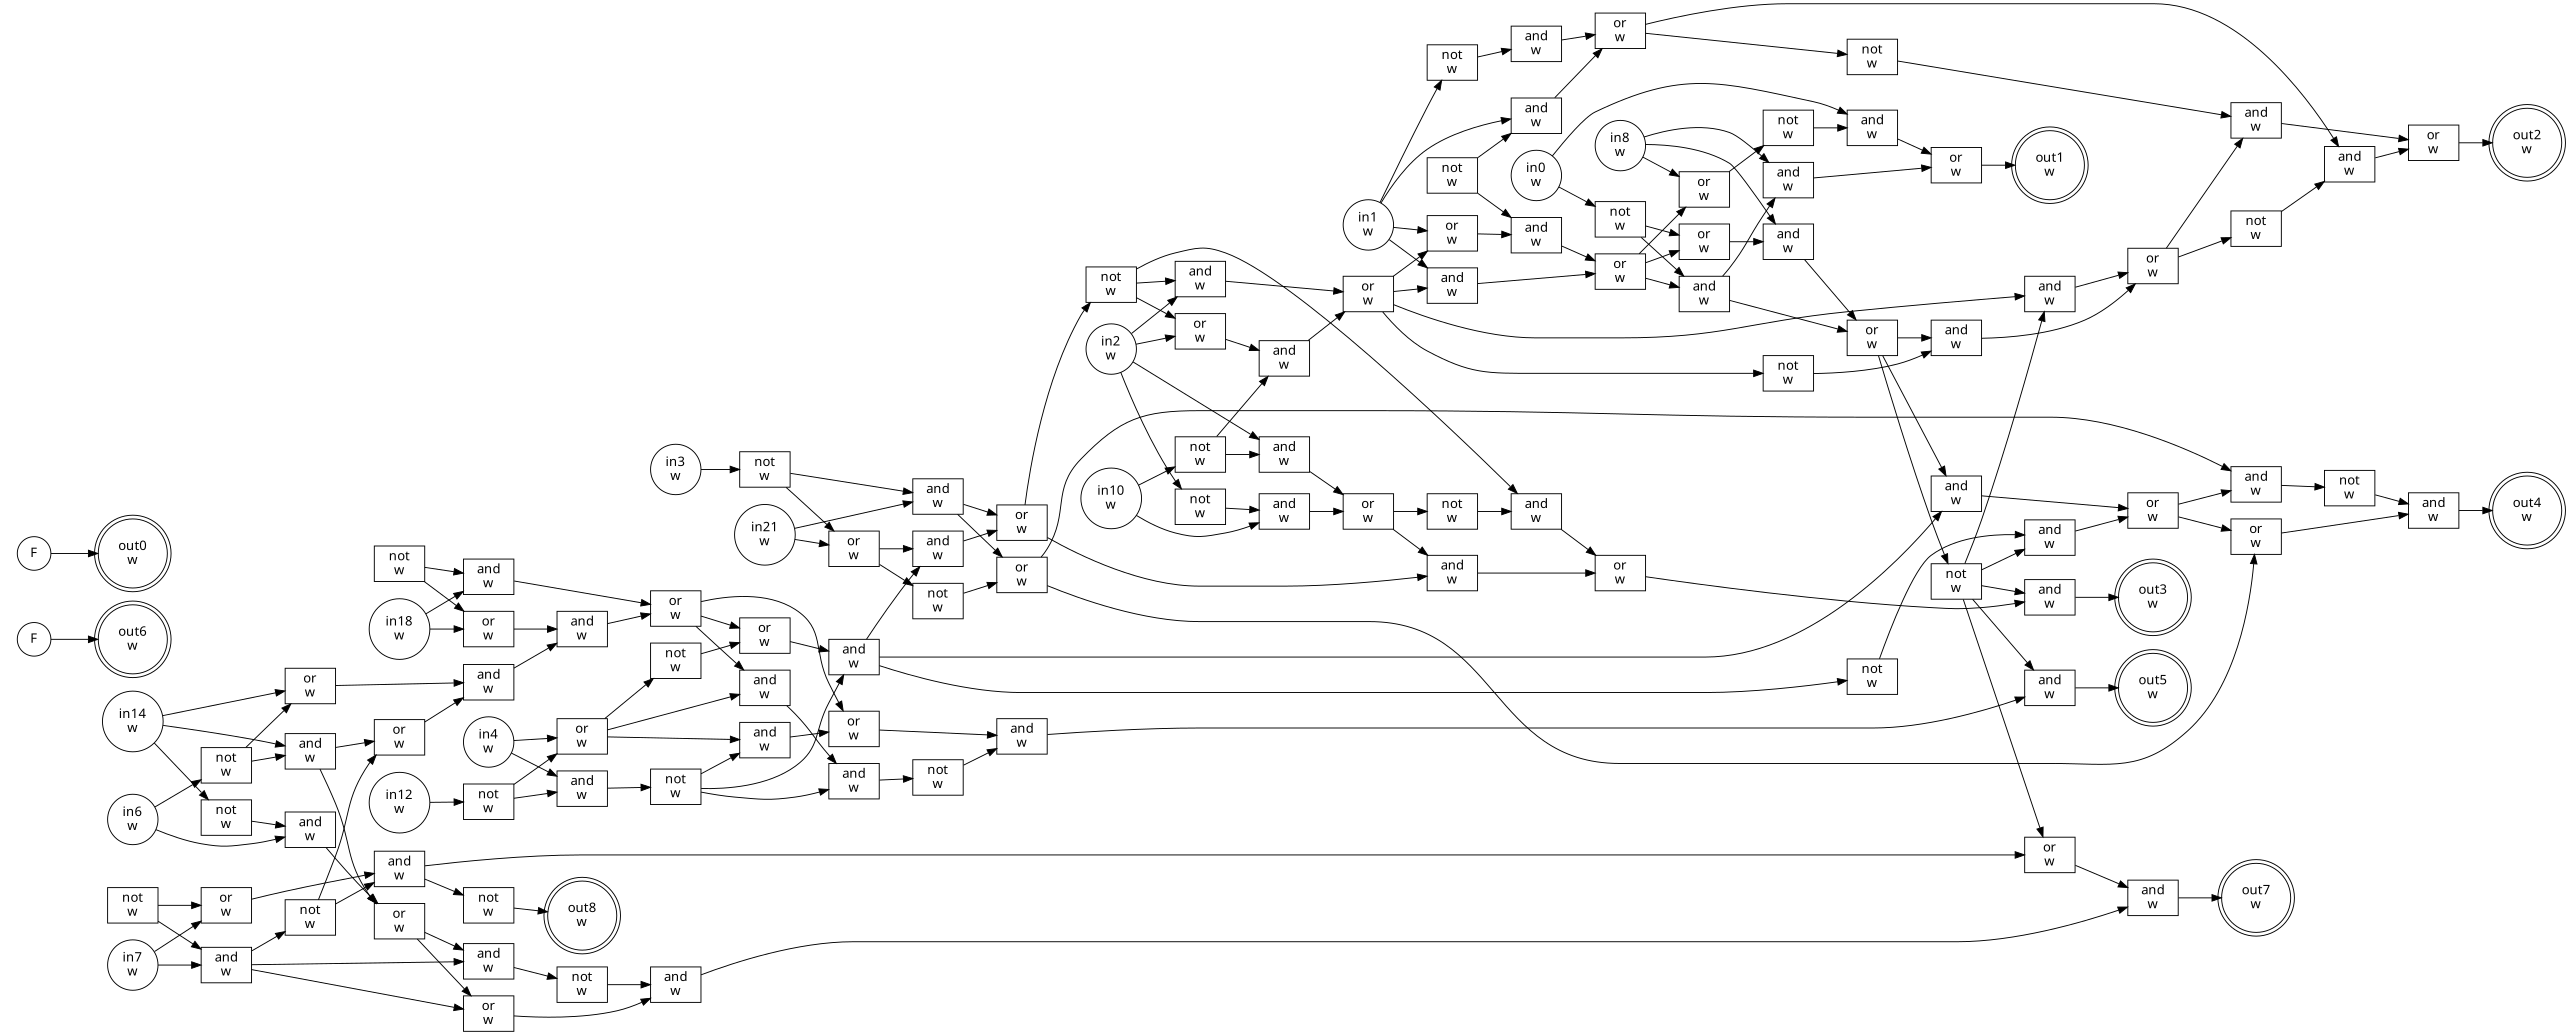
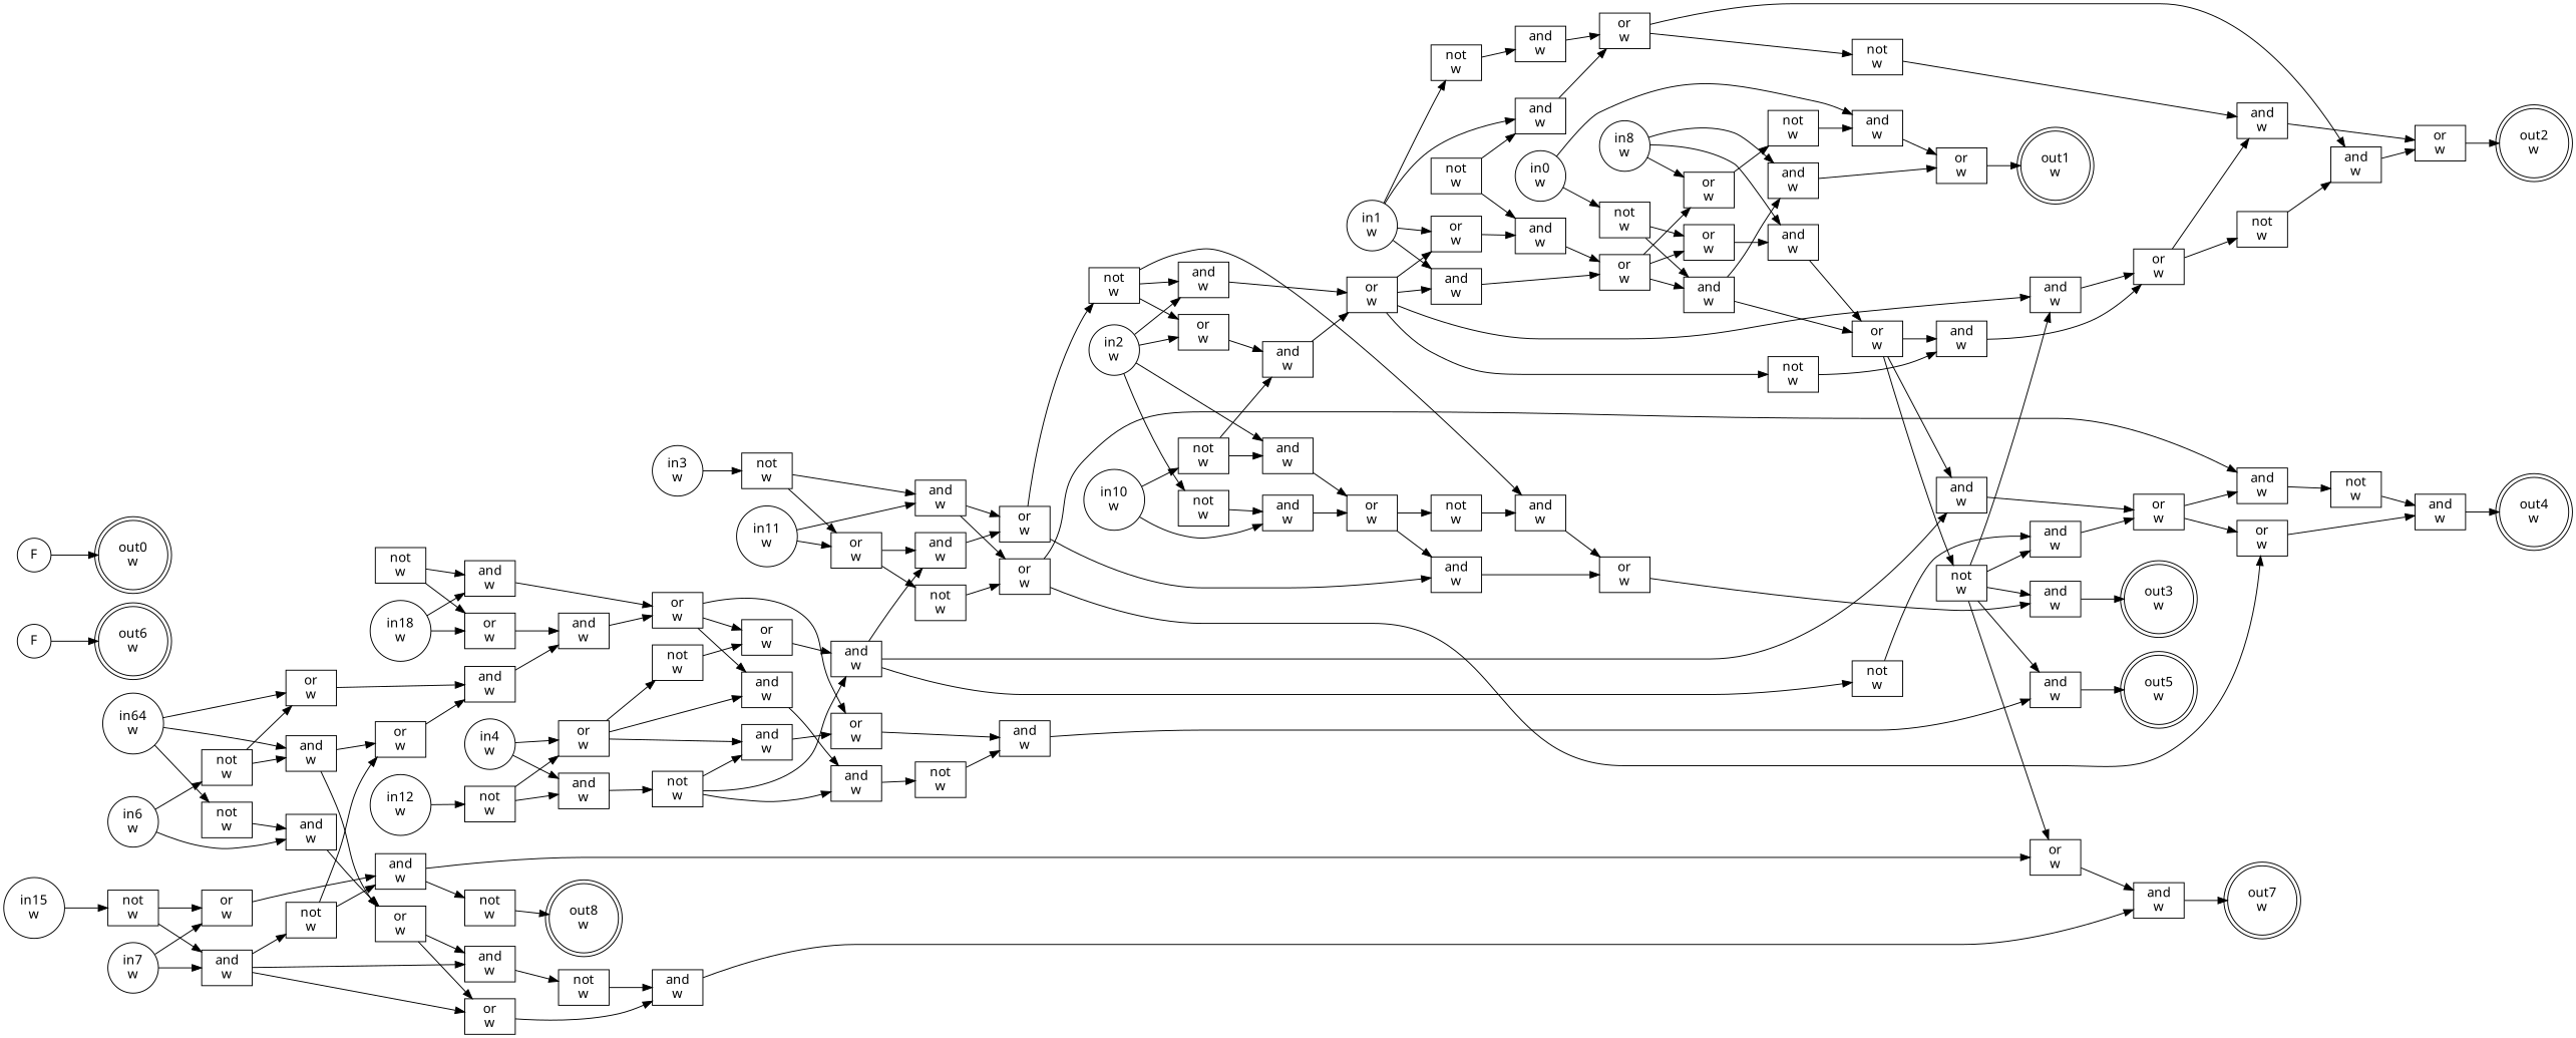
  digraph {
    rankdir=LR
    node [fillcolor=white fontname=geneva shape=rect style=filled]
    edge [fontcolor=forestgreen fontname=Geneva]
    n1 [label="in0\nw" shape=circle]
    n2 [label="and\nw"]
    n3 [label="not\nw"]
    n4 [label="or\nw"]
    n5 [label="or\nw"]
    n6 [label="and\nw"]
    n7 [label="in1\nw" shape=circle]
    n8 [label="or\nw"]
    n9 [label="and\nw"]
    n10 [label="and\nw"]
    n11 [label="not\nw"]
    n12 [label="and\nw"]
    n13 [label="or\nw"]
    n14 [label="or\nw"]
    n15 [label="and\nw"]
    n16 [label="in2\nw" shape=circle]
    n17 [label="or\nw"]
    n18 [label="and\nw"]
    n19 [label="and\nw"]
    n20 [label="not\nw"]
    n21 [label="and\nw"]
    n22 [label="or\nw"]
    n23 [label="or\nw"]
    n24 [label="and\nw"]
    n25 [label="in3\nw" shape=circle]
    n26 [label="not\nw"]
    n27 [label="and\nw"]
    n28 [label="or\nw"]
    n29 [label="in4\nw" shape=circle]
    n30 [label="or\nw"]
    n31 [label="and\nw"]
    n32 [label="and\nw"]
    n33 [label="not\nw"]
    n34 [label="and\nw"]
    n35 [label="not\nw"]
    n36 [label="not\nw"]
    n37 [label="or\nw"]
    n38 [label="and\nw"]
    n39 [label="in6\nw" shape=circle]
    n40 [label="and\nw"]
    n41 [label="not\nw"]
    n42 [label="or\nw"]
    n43 [label="and\nw"]
    n44 [label="or\nw"]
    n45 [label="in7\nw" shape=circle]
    n46 [label="or\nw"]
    n47 [label="and\nw"]
    n48 [label="and\nw"]
    n49 [label="not\nw"]
    n50 [label="and\nw"]
    n51 [label="or\nw"]
    n52 [label="in8\nw" shape=circle]
    n53 [label="or\nw"]
    n54 [label="and\nw"]
    n55 [label="and\nw"]
    n56 [label="not\nw"]
    n57 [label="or\nw"]
    n58 [label="not\nw"]
    n59 [label="in10\nw" shape=circle]
    n60 [label="not\nw"]
-   n61 [label="in21\nw" shape=circle]
+   n61 [label="in11\nw" shape=circle]
    n62 [label="or\nw"]
    n63 [label="or\nw"]
    n64 [label="and\nw"]
    n65 [label="not\nw"]
    n66 [label="in12\nw" shape=circle]
    n67 [label="not\nw"]
    n68 [label="in18\nw" shape=circle]
    n69 [label="and\nw"]
    n70 [label="or\nw"]
-   n71 [label="in14\nw" shape=circle]
+   n71 [label="in64\nw" shape=circle]
    n72 [label="not\nw"]
    n73 [label="or\nw"]
    n74 [label="and\nw"]
+   n75 [label="in15\nw" shape=circle]
    n76 [label="not\nw"]
    n77 [label=F shape=circle]
    n78 [label="out6\nw" shape=doublecircle]
    n79 [label=F shape=circle]
    n80 [label="out0\nw" shape=doublecircle]
    n81 [label="not\nw"]
    n82 [label="or\nw"]
    n83 [label="not\nw"]
    n84 [label="and\nw"]
    n85 [label="out8\nw" shape=doublecircle]
    n86 [label="and\nw"]
    n87 [label="out7\nw" shape=doublecircle]
    n88 [label="or\nw"]
    n89 [label="or\nw"]
    n90 [label="and\nw"]
    n91 [label="and\nw"]
    n92 [label="and\nw"]
    n93 [label="not\nw"]
    n94 [label="not\nw"]
    n95 [label="and\nw"]
    n96 [label="and\nw"]
    n97 [label="or\nw"]
    n98 [label="and\nw"]
    n99 [label="out5\nw" shape=doublecircle]
    n100 [label="not\nw"]
    n101 [label="and\nw"]
    n102 [label="and\nw"]
    n103 [label="or\nw"]
    n104 [label="and\nw"]
    n105 [label="or\nw"]
    n106 [label="not\nw"]
    n107 [label="and\nw"]
    n108 [label="not\nw"]
    n109 [label="and\nw"]
    n110 [label="and\nw"]
    n111 [label="or\nw"]
    n112 [label="not\nw"]
    n113 [label="and\nw"]
    n114 [label="out3\nw" shape=doublecircle]
    n115 [label="not\nw"]
    n116 [label="and\nw"]
    n117 [label="and\nw"]
    n118 [label="or\nw"]
    n119 [label="out1\nw" shape=doublecircle]
    n120 [label="not\nw"]
    n121 [label="not\nw"]
    n122 [label="out4\nw" shape=doublecircle]
    n123 [label="out2\nw" shape=doublecircle]
    n1 -> n2
    n1 -> n3
    n2 -> n4
    n3 -> n5
    n3 -> n6
    n4 -> n119
    n5 -> n54
    n6 -> n55
    n6 -> n57
    n7 -> n8
    n7 -> n9
    n7 -> n10
    n7 -> n11
    n8 -> n12
    n9 -> n13
    n10 -> n14
    n11 -> n15
    n12 -> n13
    n13 -> n5
    n13 -> n6
    n13 -> n53
    n14 -> n115
    n14 -> n116
    n15 -> n14
    n16 -> n17
    n16 -> n18
    n16 -> n19
    n16 -> n20
    n17 -> n21
    n18 -> n22
    n19 -> n23
    n20 -> n24
    n21 -> n22
    n22 -> n8
    n22 -> n9
    n22 -> n108
    n22 -> n109
    n23 -> n101
    n23 -> n112
    n24 -> n23
    n25 -> n26
    n26 -> n27
    n26 -> n28
    n27 -> n62
    n27 -> n63
    n28 -> n64
    n28 -> n65
    n29 -> n30
    n29 -> n31
    n30 -> n32
    n30 -> n33
    n30 -> n34
    n31 -> n35
    n32 -> n90
    n33 -> n88
    n34 -> n89
    n35 -> n34
    n35 -> n90
    n35 -> n91
    n36 -> n37
    n36 -> n38
    n37 -> n69
    n38 -> n70
    n39 -> n40
    n39 -> n41
    n40 -> n42
    n41 -> n43
    n41 -> n44
    n42 -> n50
    n42 -> n51
    n43 -> n42
    n43 -> n73
    n44 -> n74
    n45 -> n46
    n45 -> n47
    n46 -> n48
    n47 -> n49
    n47 -> n50
    n47 -> n51
    n48 -> n81
    n48 -> n82
    n49 -> n48
    n49 -> n73
    n50 -> n83
    n51 -> n84
    n52 -> n53
    n52 -> n54
    n52 -> n55
    n53 -> n56
    n54 -> n57
    n55 -> n4
    n56 -> n2
    n57 -> n95
    n57 -> n110
    n57 -> n120
    n58 -> n10
    n58 -> n12
    n59 -> n24
    n59 -> n60
    n60 -> n19
    n60 -> n21
    n61 -> n27
    n61 -> n28
    n62 -> n100
    n62 -> n101
    n63 -> n102
    n63 -> n103
    n64 -> n62
    n65 -> n63
    n66 -> n67
    n67 -> n30
    n67 -> n31
    n68 -> n37
    n68 -> n38
    n69 -> n70
    n70 -> n32
    n70 -> n88
    n70 -> n89
    n71 -> n43
    n71 -> n44
    n71 -> n72
    n72 -> n40
    n73 -> n74
    n74 -> n69
+   n75 -> n76
    n76 -> n46
    n76 -> n47
    n77 -> n78
    n79 -> n80
    n81 -> n85
    n82 -> n86
    n83 -> n84
    n84 -> n86
    n86 -> n87
    n88 -> n91
    n89 -> n92
    n90 -> n93
    n91 -> n64
    n91 -> n94
    n91 -> n95
    n92 -> n98
    n93 -> n92
    n94 -> n96
    n95 -> n97
    n96 -> n97
    n97 -> n102
    n97 -> n103
    n98 -> n99
    n100 -> n17
    n100 -> n18
    n100 -> n104
    n101 -> n105
    n102 -> n106
    n103 -> n107
    n104 -> n105
    n105 -> n113
    n106 -> n107
    n107 -> n122
    n108 -> n110
    n109 -> n111
    n110 -> n111
    n111 -> n117
    n111 -> n121
    n112 -> n104
    n113 -> n114
    n115 -> n117
    n116 -> n118
    n117 -> n118
    n118 -> n123
    n120 -> n82
    n120 -> n96
    n120 -> n98
    n120 -> n109
    n120 -> n113
    n121 -> n116
  }
